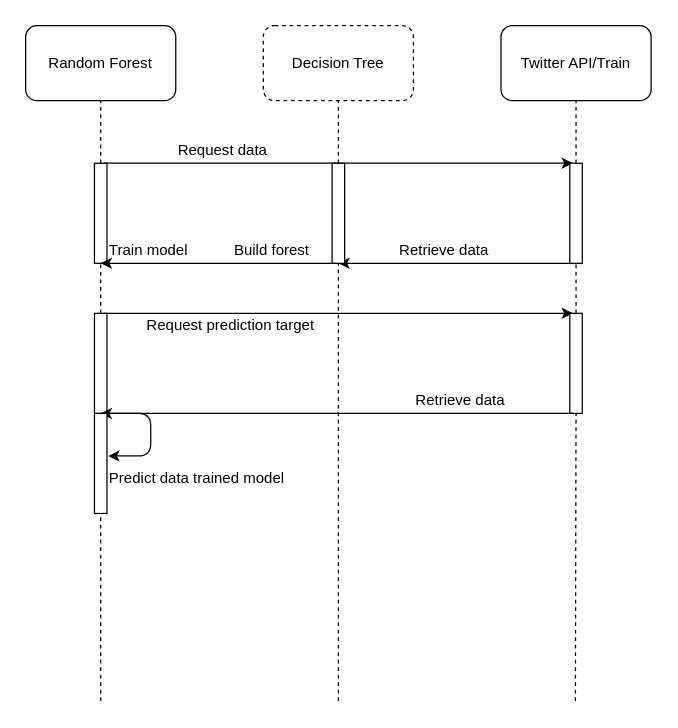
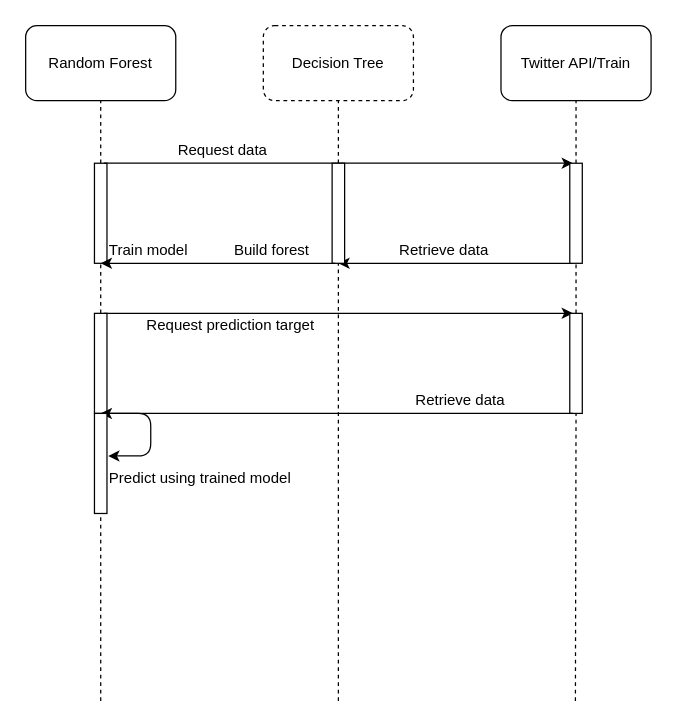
  <mxCell id="0" />
  <mxCell id="1" parent="0" />
  <mxCell id="2" value="Random Forest&lt;br&gt;" style="rounded=1;whiteSpace=wrap;html=1;" vertex="1" parent="1"><mxGeometry x="20" y="20" width="120" height="60" as="geometry" /></mxCell>
  <mxCell id="3" value="Decision Tree&lt;br&gt;" style="rounded=1;whiteSpace=wrap;html=1;dashed=1;" vertex="1" parent="1"><mxGeometry x="210" y="20" width="120" height="60" as="geometry" /></mxCell>
  <mxCell id="4" value="Twitter API/Train&lt;br&gt;" style="rounded=1;whiteSpace=wrap;html=1;" vertex="1" parent="1"><mxGeometry x="400" y="20" width="120" height="60" as="geometry" /></mxCell>
  <mxCell id="5" value="" style="endArrow=none;dashed=1;html=1;entryX=0.5;entryY=1;entryDx=0;entryDy=0;" edge="1" parent="1" source="8" target="2"><mxGeometry width="50" height="50" relative="1" as="geometry"><mxPoint x="80" y="560" as="sourcePoint" /><mxPoint x="70" y="100" as="targetPoint" /></mxGeometry></mxCell>
  <mxCell id="6" value="" style="endArrow=none;dashed=1;html=1;entryX=0.5;entryY=1;entryDx=0;entryDy=0;" edge="1" parent="1" source="15" target="3"><mxGeometry width="50" height="50" relative="1" as="geometry"><mxPoint x="280" y="560" as="sourcePoint" /><mxPoint x="320" y="120" as="targetPoint" /></mxGeometry></mxCell>
  <mxCell id="7" value="" style="endArrow=none;dashed=1;html=1;entryX=0.5;entryY=1;entryDx=0;entryDy=0;" edge="1" parent="1" source="13" target="4"><mxGeometry width="50" height="50" relative="1" as="geometry"><mxPoint x="459.5" y="560" as="sourcePoint" /><mxPoint x="459.5" y="80" as="targetPoint" /></mxGeometry></mxCell>
  <mxCell id="8" value="" style="rounded=0;whiteSpace=wrap;html=1;" vertex="1" parent="1"><mxGeometry x="75" y="130" width="10" height="80" as="geometry" /></mxCell>
  <mxCell id="9" value="" style="endArrow=none;dashed=1;html=1;entryX=0.5;entryY=1;entryDx=0;entryDy=0;" edge="1" parent="1" source="21" target="8"><mxGeometry width="50" height="50" relative="1" as="geometry"><mxPoint x="80" y="560" as="sourcePoint" /><mxPoint x="80" y="80" as="targetPoint" /></mxGeometry></mxCell>
  <mxCell id="10" value="" style="endArrow=classic;html=1;exitX=0.75;exitY=0;exitDx=0;exitDy=0;entryX=0.25;entryY=0;entryDx=0;entryDy=0;" edge="1" parent="1" source="8" target="13"><mxGeometry width="50" height="50" relative="1" as="geometry"><mxPoint x="-190" y="650" as="sourcePoint" /><mxPoint x="260" y="130" as="targetPoint" /></mxGeometry></mxCell>
  <mxCell id="11" value="Request data" style="text;html=1;resizable=0;points=[];autosize=1;align=left;verticalAlign=top;spacingTop=-4;" vertex="1" parent="1"><mxGeometry x="140" y="110" width="90" height="20" as="geometry" /></mxCell>
  <mxCell id="12" value="" style="endArrow=classic;html=1;exitX=0.25;exitY=1;exitDx=0;exitDy=0;" edge="1" parent="1" source="13"><mxGeometry width="50" height="50" relative="1" as="geometry"><mxPoint x="-190" y="630" as="sourcePoint" /><mxPoint x="270" y="210" as="targetPoint" /></mxGeometry></mxCell>
  <mxCell id="13" value="" style="rounded=0;whiteSpace=wrap;html=1;" vertex="1" parent="1"><mxGeometry x="455" y="130" width="10" height="80" as="geometry" /></mxCell>
  <mxCell id="14" value="" style="endArrow=none;dashed=1;html=1;entryX=0.5;entryY=1;entryDx=0;entryDy=0;" edge="1" parent="1" source="24" target="13"><mxGeometry width="50" height="50" relative="1" as="geometry"><mxPoint x="459.5" y="560" as="sourcePoint" /><mxPoint x="460" y="80" as="targetPoint" /></mxGeometry></mxCell>
  <mxCell id="15" value="" style="rounded=0;whiteSpace=wrap;html=1;" vertex="1" parent="1"><mxGeometry x="265" y="130" width="10" height="80" as="geometry" /></mxCell>
  <mxCell id="16" value="" style="endArrow=none;dashed=1;html=1;entryX=0.5;entryY=1;entryDx=0;entryDy=0;" edge="1" parent="1" target="15"><mxGeometry width="50" height="50" relative="1" as="geometry"><mxPoint x="270" y="560" as="sourcePoint" /><mxPoint x="270" y="80" as="targetPoint" /></mxGeometry></mxCell>
  <mxCell id="17" value="Retrieve data" style="text;html=1;resizable=0;points=[];autosize=1;align=left;verticalAlign=top;spacingTop=-4;" vertex="1" parent="1"><mxGeometry x="317" y="190" width="90" height="20" as="geometry" /></mxCell>
  <mxCell id="18" value="" style="endArrow=classic;html=1;exitX=0.25;exitY=1;exitDx=0;exitDy=0;" edge="1" parent="1" source="15"><mxGeometry width="50" height="50" relative="1" as="geometry"><mxPoint x="-190" y="630" as="sourcePoint" /><mxPoint x="80" y="210" as="targetPoint" /></mxGeometry></mxCell>
  <mxCell id="19" value="Build forest" style="text;html=1;resizable=0;points=[];autosize=1;align=left;verticalAlign=top;spacingTop=-4;" vertex="1" parent="1"><mxGeometry x="185" y="190" width="80" height="20" as="geometry" /></mxCell>
  <mxCell id="20" value="Train model&lt;br&gt;" style="text;html=1;resizable=0;points=[];autosize=1;align=left;verticalAlign=top;spacingTop=-4;" vertex="1" parent="1"><mxGeometry x="85" y="190" width="80" height="20" as="geometry" /></mxCell>
  <mxCell id="21" value="" style="rounded=0;whiteSpace=wrap;html=1;" vertex="1" parent="1"><mxGeometry x="75" y="250" width="10" height="80" as="geometry" /></mxCell>
  <mxCell id="22" value="" style="endArrow=none;dashed=1;html=1;entryX=0.5;entryY=1;entryDx=0;entryDy=0;" edge="1" parent="1" source="29" target="21"><mxGeometry width="50" height="50" relative="1" as="geometry"><mxPoint x="80" y="560" as="sourcePoint" /><mxPoint x="80" y="210" as="targetPoint" /></mxGeometry></mxCell>
  <mxCell id="23" value="" style="endArrow=classic;html=1;exitX=0.75;exitY=0;exitDx=0;exitDy=0;entryX=0.25;entryY=0;entryDx=0;entryDy=0;" edge="1" parent="1" source="21" target="24"><mxGeometry width="50" height="50" relative="1" as="geometry"><mxPoint x="-190" y="630" as="sourcePoint" /><mxPoint x="-140" y="580" as="targetPoint" /></mxGeometry></mxCell>
  <mxCell id="24" value="" style="rounded=0;whiteSpace=wrap;html=1;" vertex="1" parent="1"><mxGeometry x="455" y="250" width="10" height="80" as="geometry" /></mxCell>
  <mxCell id="25" value="" style="endArrow=none;dashed=1;html=1;entryX=0.5;entryY=1;entryDx=0;entryDy=0;" edge="1" parent="1" target="24"><mxGeometry width="50" height="50" relative="1" as="geometry"><mxPoint x="459.5" y="560" as="sourcePoint" /><mxPoint x="460" y="210" as="targetPoint" /></mxGeometry></mxCell>
  <mxCell id="26" value="" style="endArrow=classic;html=1;exitX=0.25;exitY=1;exitDx=0;exitDy=0;" edge="1" parent="1" source="24"><mxGeometry width="50" height="50" relative="1" as="geometry"><mxPoint x="-190" y="630" as="sourcePoint" /><mxPoint x="80" y="330" as="targetPoint" /></mxGeometry></mxCell>
  <mxCell id="27" value="Request prediction target" style="text;html=1;resizable=0;points=[];autosize=1;align=left;verticalAlign=top;spacingTop=-4;" vertex="1" parent="1"><mxGeometry x="115" y="250" width="150" height="20" as="geometry" /></mxCell>
  <mxCell id="28" value="Retrieve data" style="text;html=1;resizable=0;points=[];autosize=1;align=left;verticalAlign=top;spacingTop=-4;" vertex="1" parent="1"><mxGeometry x="330" y="310" width="90" height="20" as="geometry" /></mxCell>
  <mxCell id="29" value="" style="rounded=0;whiteSpace=wrap;html=1;" vertex="1" parent="1"><mxGeometry x="75" y="330" width="10" height="80" as="geometry" /></mxCell>
  <mxCell id="30" value="" style="endArrow=none;dashed=1;html=1;entryX=0.5;entryY=1;entryDx=0;entryDy=0;" edge="1" parent="1" target="29"><mxGeometry width="50" height="50" relative="1" as="geometry"><mxPoint x="80" y="560" as="sourcePoint" /><mxPoint x="80" y="330" as="targetPoint" /></mxGeometry></mxCell>
  <mxCell id="31" value="" style="endArrow=classic;html=1;exitX=0.75;exitY=0;exitDx=0;exitDy=0;entryX=1.1;entryY=0.425;entryDx=0;entryDy=0;entryPerimeter=0;" edge="1" parent="1" source="29" target="29"><mxGeometry width="50" height="50" relative="1" as="geometry"><mxPoint x="20" y="630" as="sourcePoint" /><mxPoint x="120" y="400" as="targetPoint" /><Array as="points"><mxPoint x="120" y="330" /><mxPoint x="120" y="364" /></Array></mxGeometry></mxCell>
- <mxCell id="32" value="Predict data trained model" style="text;html=1;resizable=0;points=[];autosize=1;align=left;verticalAlign=top;spacingTop=-4;" vertex="1" parent="1"><mxGeometry x="85" y="372" width="160" height="20" as="geometry" /></mxCell>
+ <mxCell id="32" value="Predict using trained model" style="text;html=1;resizable=0;points=[];autosize=1;align=left;verticalAlign=top;spacingTop=-4;" vertex="1" parent="1"><mxGeometry x="85" y="372" width="160" height="20" as="geometry" /></mxCell>
